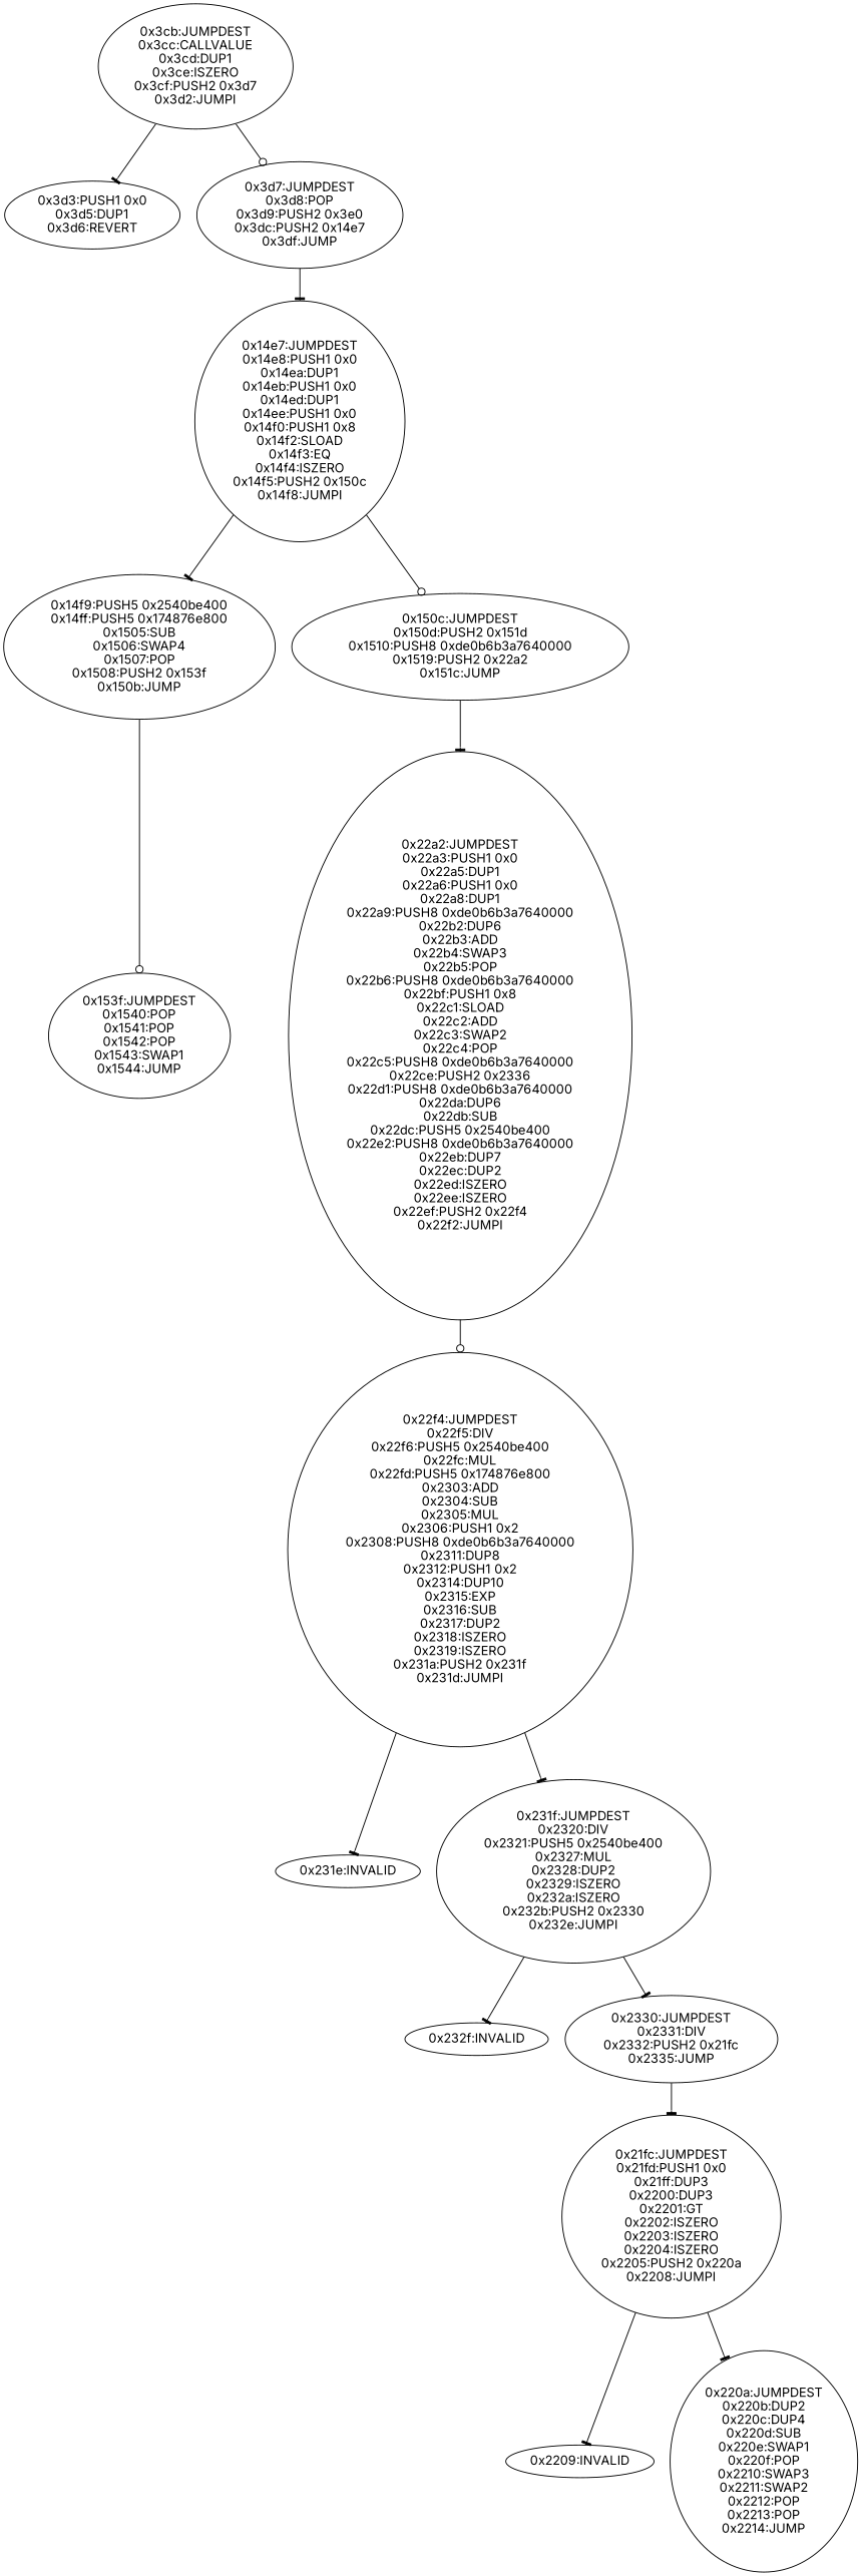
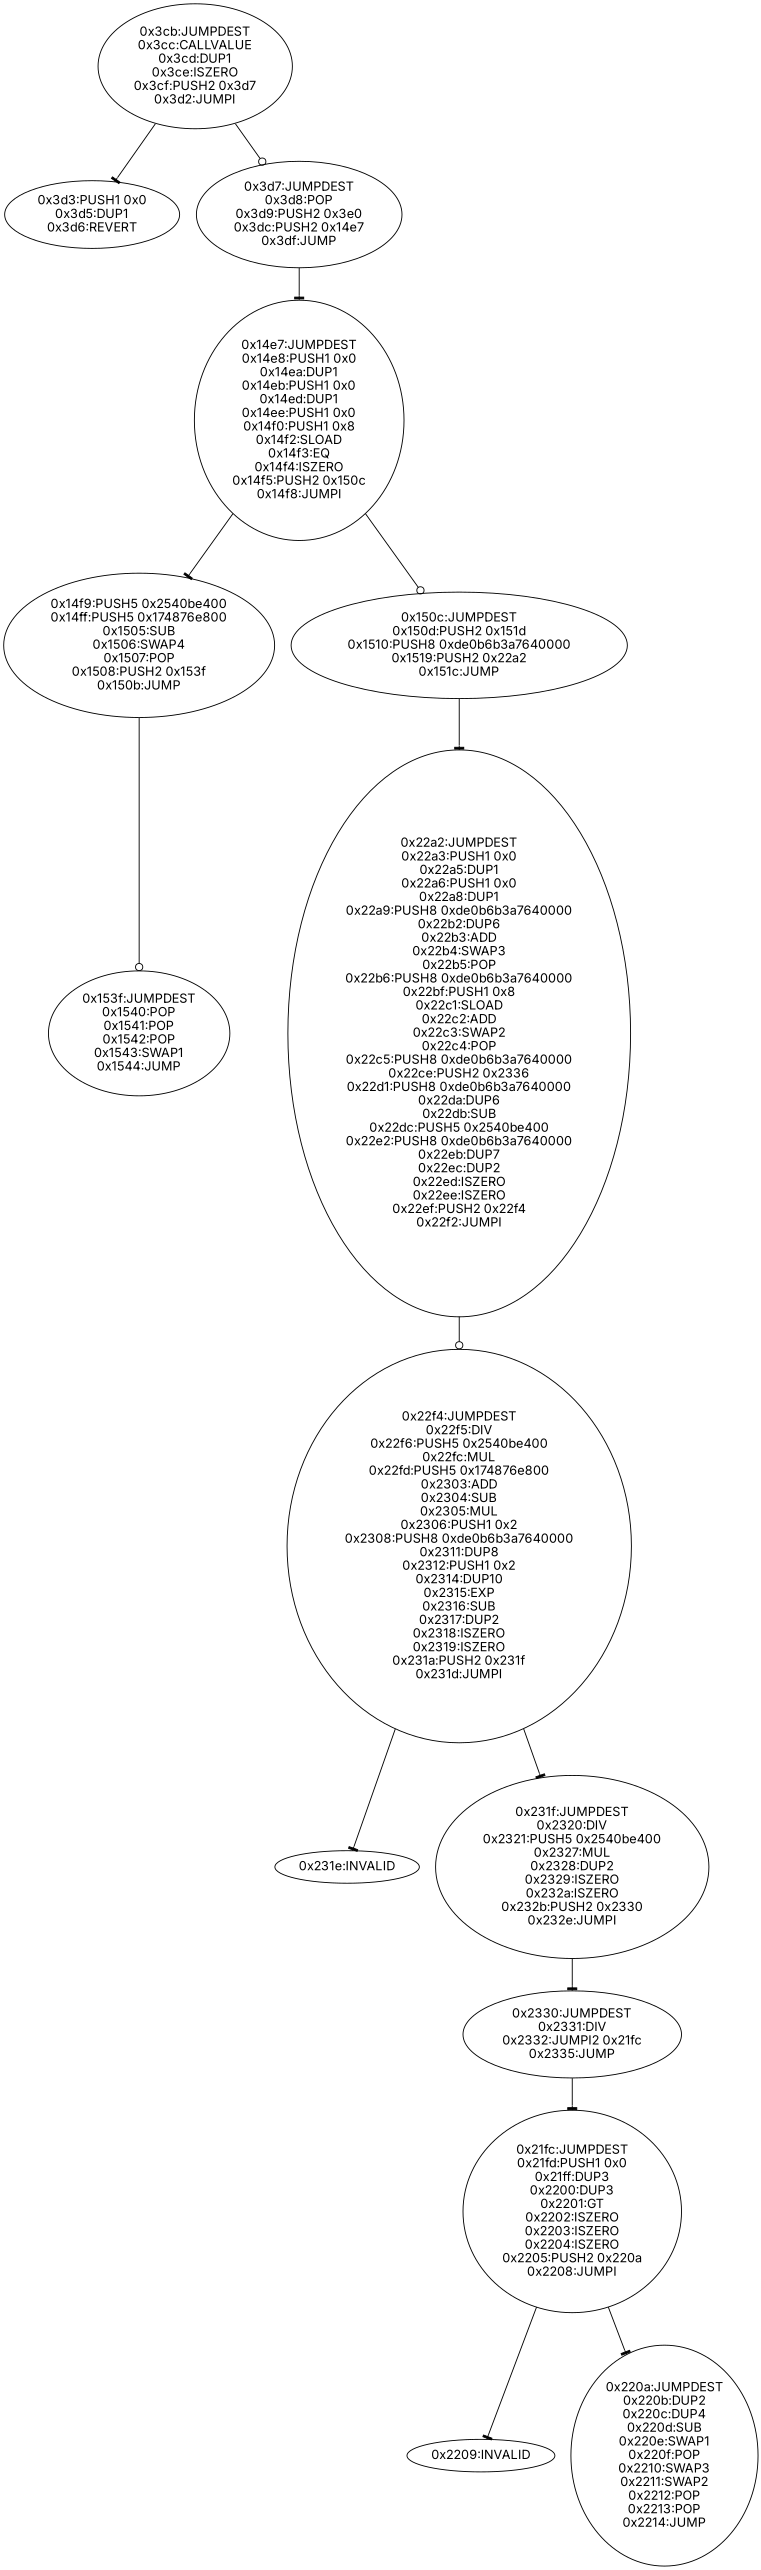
  digraph {
    fontname=Inter
    node [fontname=Inter]
    edge [arrowhead=tee fontname=Inter]
    n1 [label="0x3cb:JUMPDEST\n0x3cc:CALLVALUE\n0x3cd:DUP1\n0x3ce:ISZERO\n0x3cf:PUSH2 0x3d7\n0x3d2:JUMPI"]
    n2 [label="0x3d3:PUSH1 0x0\n0x3d5:DUP1\n0x3d6:REVERT"]
    n3 [label="0x3d7:JUMPDEST\n0x3d8:POP\n0x3d9:PUSH2 0x3e0\n0x3dc:PUSH2 0x14e7\n0x3df:JUMP"]
    n4 [label="0x14e7:JUMPDEST\n0x14e8:PUSH1 0x0\n0x14ea:DUP1\n0x14eb:PUSH1 0x0\n0x14ed:DUP1\n0x14ee:PUSH1 0x0\n0x14f0:PUSH1 0x8\n0x14f2:SLOAD\n0x14f3:EQ\n0x14f4:ISZERO\n0x14f5:PUSH2 0x150c\n0x14f8:JUMPI"]
    n5 [label="0x14f9:PUSH5 0x2540be400\n0x14ff:PUSH5 0x174876e800\n0x1505:SUB\n0x1506:SWAP4\n0x1507:POP\n0x1508:PUSH2 0x153f\n0x150b:JUMP"]
    n6 [label="0x150c:JUMPDEST\n0x150d:PUSH2 0x151d\n0x1510:PUSH8 0xde0b6b3a7640000\n0x1519:PUSH2 0x22a2\n0x151c:JUMP"]
    n7 [label="0x153f:JUMPDEST\n0x1540:POP\n0x1541:POP\n0x1542:POP\n0x1543:SWAP1\n0x1544:JUMP"]
    n8 [label="0x22a2:JUMPDEST\n0x22a3:PUSH1 0x0\n0x22a5:DUP1\n0x22a6:PUSH1 0x0\n0x22a8:DUP1\n0x22a9:PUSH8 0xde0b6b3a7640000\n0x22b2:DUP6\n0x22b3:ADD\n0x22b4:SWAP3\n0x22b5:POP\n0x22b6:PUSH8 0xde0b6b3a7640000\n0x22bf:PUSH1 0x8\n0x22c1:SLOAD\n0x22c2:ADD\n0x22c3:SWAP2\n0x22c4:POP\n0x22c5:PUSH8 0xde0b6b3a7640000\n0x22ce:PUSH2 0x2336\n0x22d1:PUSH8 0xde0b6b3a7640000\n0x22da:DUP6\n0x22db:SUB\n0x22dc:PUSH5 0x2540be400\n0x22e2:PUSH8 0xde0b6b3a7640000\n0x22eb:DUP7\n0x22ec:DUP2\n0x22ed:ISZERO\n0x22ee:ISZERO\n0x22ef:PUSH2 0x22f4\n0x22f2:JUMPI"]
    n9 [label="0x22f4:JUMPDEST\n0x22f5:DIV\n0x22f6:PUSH5 0x2540be400\n0x22fc:MUL\n0x22fd:PUSH5 0x174876e800\n0x2303:ADD\n0x2304:SUB\n0x2305:MUL\n0x2306:PUSH1 0x2\n0x2308:PUSH8 0xde0b6b3a7640000\n0x2311:DUP8\n0x2312:PUSH1 0x2\n0x2314:DUP10\n0x2315:EXP\n0x2316:SUB\n0x2317:DUP2\n0x2318:ISZERO\n0x2319:ISZERO\n0x231a:PUSH2 0x231f\n0x231d:JUMPI"]
    n10 [label="0x231e:INVALID"]
    n11 [label="0x231f:JUMPDEST\n0x2320:DIV\n0x2321:PUSH5 0x2540be400\n0x2327:MUL\n0x2328:DUP2\n0x2329:ISZERO\n0x232a:ISZERO\n0x232b:PUSH2 0x2330\n0x232e:JUMPI"]
-   n12 [label="0x232f:INVALID"]
-   n13 [label="0x2330:JUMPDEST\n0x2331:DIV\n0x2332:PUSH2 0x21fc\n0x2335:JUMP"]
+   n13 [label="0x2330:JUMPDEST\n0x2331:DIV\n0x2332:JUMPI2 0x21fc\n0x2335:JUMP"]
    n14 [label="0x21fc:JUMPDEST\n0x21fd:PUSH1 0x0\n0x21ff:DUP3\n0x2200:DUP3\n0x2201:GT\n0x2202:ISZERO\n0x2203:ISZERO\n0x2204:ISZERO\n0x2205:PUSH2 0x220a\n0x2208:JUMPI"]
    n15 [label="0x2209:INVALID"]
    n16 [label="0x220a:JUMPDEST\n0x220b:DUP2\n0x220c:DUP4\n0x220d:SUB\n0x220e:SWAP1\n0x220f:POP\n0x2210:SWAP3\n0x2211:SWAP2\n0x2212:POP\n0x2213:POP\n0x2214:JUMP"]
    n1 -> n2
    n1 -> n3 [arrowhead=odot]
    n3 -> n4
    n4 -> n5
    n4 -> n6 [arrowhead=odot]
    n5 -> n7 [arrowhead=odot]
    n6 -> n8
    n8 -> n9 [arrowhead=odot]
    n9 -> n10
    n9 -> n11
-   n11 -> n12
    n11 -> n13
    n13 -> n14
    n14 -> n15
    n14 -> n16
  }
